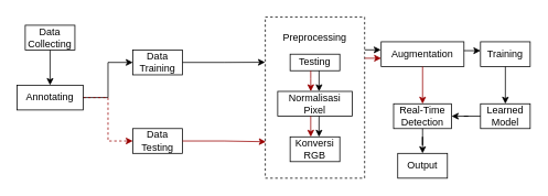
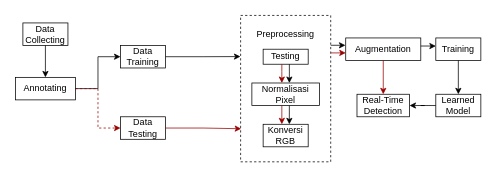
  <mxCell id="0" />
  <mxCell id="1" parent="0" />
  <mxCell id="2" value="" style="rounded=0;whiteSpace=wrap;html=1;strokeColor=default;dashed=1;" vertex="1" parent="1"><mxGeometry x="320" y="20" width="120" height="195" as="geometry" /></mxCell>
  <mxCell id="3" style="edgeStyle=orthogonalEdgeStyle;rounded=0;orthogonalLoop=1;jettySize=auto;html=1;entryX=0.5;entryY=0;entryDx=0;entryDy=0;" edge="1" parent="1" source="4" target="11"><mxGeometry relative="1" as="geometry" /></mxCell>
  <mxCell id="4" value="Data Collecting" style="text;html=1;align=center;verticalAlign=middle;whiteSpace=wrap;rounded=0;strokeColor=#000000;" vertex="1" parent="1"><mxGeometry x="30" y="30" width="60" height="30" as="geometry" /></mxCell>
  <mxCell id="5" value="&lt;div&gt;&lt;span style=&quot;background-color: transparent; color: light-dark(rgb(0, 0, 0), rgb(255, 255, 255));&quot;&gt;Preprocessing&lt;/span&gt;&lt;/div&gt;" style="text;html=1;align=center;verticalAlign=middle;whiteSpace=wrap;rounded=0;" vertex="1" parent="1"><mxGeometry x="350" y="30" width="60" height="30" as="geometry" /></mxCell>
  <mxCell id="6" value="" style="rounded=0;whiteSpace=wrap;html=1;" vertex="1" parent="1"><mxGeometry x="350" y="65" width="60" height="20" as="geometry" /></mxCell>
  <mxCell id="7" value="Data Training" style="text;html=1;align=center;verticalAlign=middle;whiteSpace=wrap;rounded=0;strokeColor=#000000;" vertex="1" parent="1"><mxGeometry x="160" y="60" width="60" height="30" as="geometry" /></mxCell>
  <mxCell id="8" value="Data Testing" style="text;html=1;align=center;verticalAlign=middle;whiteSpace=wrap;rounded=0;strokeColor=#000000;" vertex="1" parent="1"><mxGeometry x="160" y="155" width="60" height="30" as="geometry" /></mxCell>
  <mxCell id="9" style="edgeStyle=orthogonalEdgeStyle;rounded=0;orthogonalLoop=1;jettySize=auto;html=1;exitX=1;exitY=0.5;exitDx=0;exitDy=0;entryX=0;entryY=0.5;entryDx=0;entryDy=0;" edge="1" parent="1" source="11" target="7"><mxGeometry relative="1" as="geometry" /></mxCell>
  <mxCell id="10" style="edgeStyle=orthogonalEdgeStyle;rounded=0;orthogonalLoop=1;jettySize=auto;html=1;entryX=0;entryY=0.5;entryDx=0;entryDy=0;strokeColor=#990000;dashed=1;" edge="1" parent="1" source="11" target="8"><mxGeometry relative="1" as="geometry" /></mxCell>
  <mxCell id="11" value="Annotating" style="text;whiteSpace=wrap;html=1;align=center;strokeColor=#000000;" vertex="1" parent="1"><mxGeometry x="20" y="102.5" width="80" height="30" as="geometry" /></mxCell>
  <mxCell id="12" value="Augmentation" style="text;html=1;align=center;verticalAlign=middle;whiteSpace=wrap;rounded=0;strokeColor=#000000;" vertex="1" parent="1"><mxGeometry x="460" y="50" width="100" height="30" as="geometry" /></mxCell>
  <mxCell id="13" style="edgeStyle=orthogonalEdgeStyle;rounded=0;orthogonalLoop=1;jettySize=auto;html=1;entryX=0.5;entryY=0;entryDx=0;entryDy=0;" edge="1" parent="1" source="14" target="22"><mxGeometry relative="1" as="geometry" /></mxCell>
  <mxCell id="14" value="Training" style="text;html=1;align=center;verticalAlign=middle;whiteSpace=wrap;rounded=0;strokeColor=#000000;" vertex="1" parent="1"><mxGeometry x="580" y="50" width="60" height="30" as="geometry" /></mxCell>
- <mxCell id="15" style="edgeStyle=orthogonalEdgeStyle;rounded=0;orthogonalLoop=1;jettySize=auto;html=1;entryX=0.5;entryY=0;entryDx=0;entryDy=0;" edge="1" parent="1" source="16" target="23"><mxGeometry relative="1" as="geometry" /></mxCell>
  <mxCell id="16" value="Real-Time Detection" style="text;html=1;align=center;verticalAlign=middle;whiteSpace=wrap;rounded=0;strokeColor=#000000;" vertex="1" parent="1"><mxGeometry x="475" y="125" width="70" height="30" as="geometry" /></mxCell>
  <mxCell id="17" style="edgeStyle=orthogonalEdgeStyle;rounded=0;orthogonalLoop=1;jettySize=auto;html=1;entryX=0.5;entryY=0;entryDx=0;entryDy=0;" edge="1" parent="1"><mxGeometry relative="1" as="geometry"><mxPoint x="384.937" y="85" as="sourcePoint" /><mxPoint x="384.93" y="110" as="targetPoint" /></mxGeometry></mxCell>
  <mxCell id="18" value="Testing" style="text;html=1;align=center;verticalAlign=middle;whiteSpace=wrap;rounded=0;" vertex="1" parent="1"><mxGeometry x="350" y="65" width="60" height="20" as="geometry" /></mxCell>
  <mxCell id="19" value="Normalisasi Pixel" style="text;html=1;align=center;verticalAlign=middle;whiteSpace=wrap;rounded=0;strokeColor=#000000;" vertex="1" parent="1"><mxGeometry x="335" y="110" width="90" height="30" as="geometry" /></mxCell>
  <mxCell id="20" value="Konversi RGB" style="text;html=1;align=center;verticalAlign=middle;whiteSpace=wrap;rounded=0;strokeColor=#000000;" vertex="1" parent="1"><mxGeometry x="350" y="165" width="60" height="30" as="geometry" /></mxCell>
  <mxCell id="21" style="edgeStyle=orthogonalEdgeStyle;rounded=0;orthogonalLoop=1;jettySize=auto;html=1;entryX=1;entryY=0.5;entryDx=0;entryDy=0;" edge="1" parent="1" source="22" target="16"><mxGeometry relative="1" as="geometry" /></mxCell>
  <mxCell id="22" value="Learned Model" style="text;html=1;align=center;verticalAlign=middle;whiteSpace=wrap;rounded=0;strokeColor=#000000;" vertex="1" parent="1"><mxGeometry x="580" y="125" width="60" height="30" as="geometry" /></mxCell>
- <mxCell id="23" value="Output" style="text;html=1;align=center;verticalAlign=middle;whiteSpace=wrap;rounded=0;strokeColor=#000000;" vertex="1" parent="1"><mxGeometry x="480" y="185" width="60" height="30" as="geometry" /></mxCell>
  <mxCell id="24" style="edgeStyle=orthogonalEdgeStyle;rounded=0;orthogonalLoop=1;jettySize=auto;html=1;entryX=-0.002;entryY=0.281;entryDx=0;entryDy=0;entryPerimeter=0;" edge="1" parent="1" source="7" target="2"><mxGeometry relative="1" as="geometry" /></mxCell>
  <mxCell id="25" style="edgeStyle=orthogonalEdgeStyle;rounded=0;orthogonalLoop=1;jettySize=auto;html=1;entryX=0.006;entryY=0.774;entryDx=0;entryDy=0;entryPerimeter=0;strokeColor=#990000;" edge="1" parent="1" source="8" target="2"><mxGeometry relative="1" as="geometry" /></mxCell>
  <mxCell id="26" style="edgeStyle=orthogonalEdgeStyle;rounded=0;orthogonalLoop=1;jettySize=auto;html=1;exitX=1;exitY=0.25;exitDx=0;exitDy=0;entryX=-0.004;entryY=0.296;entryDx=0;entryDy=0;entryPerimeter=0;" edge="1" parent="1" target="12"><mxGeometry relative="1" as="geometry"><mxPoint x="440" y="59.75" as="sourcePoint" /><mxPoint x="462" y="59" as="targetPoint" /></mxGeometry></mxCell>
  <mxCell id="27" style="edgeStyle=orthogonalEdgeStyle;rounded=0;orthogonalLoop=1;jettySize=auto;html=1;exitX=1;exitY=0.25;exitDx=0;exitDy=0;entryX=-0.004;entryY=0.296;entryDx=0;entryDy=0;entryPerimeter=0;strokeColor=#990000;" edge="1" parent="1"><mxGeometry relative="1" as="geometry"><mxPoint x="440" y="69.94" as="sourcePoint" /><mxPoint x="460" y="69.19" as="targetPoint" /></mxGeometry></mxCell>
  <mxCell id="28" style="edgeStyle=orthogonalEdgeStyle;rounded=0;orthogonalLoop=1;jettySize=auto;html=1;exitX=1;exitY=0.25;exitDx=0;exitDy=0;entryX=-0.004;entryY=0.296;entryDx=0;entryDy=0;entryPerimeter=0;" edge="1" parent="1"><mxGeometry relative="1" as="geometry"><mxPoint x="560" y="60.75" as="sourcePoint" /><mxPoint x="580" y="60" as="targetPoint" /></mxGeometry></mxCell>
  <mxCell id="29" style="edgeStyle=orthogonalEdgeStyle;rounded=0;orthogonalLoop=1;jettySize=auto;html=1;exitX=0.5;exitY=1;exitDx=0;exitDy=0;entryX=0.5;entryY=0;entryDx=0;entryDy=0;strokeColor=#990000;" edge="1" parent="1" source="12" target="16"><mxGeometry relative="1" as="geometry"><mxPoint x="560" y="70.94" as="sourcePoint" /><mxPoint x="580" y="70.19" as="targetPoint" /></mxGeometry></mxCell>
  <mxCell id="30" style="edgeStyle=orthogonalEdgeStyle;rounded=0;orthogonalLoop=1;jettySize=auto;html=1;entryX=0.5;entryY=0;entryDx=0;entryDy=0;strokeColor=#990000;" edge="1" parent="1"><mxGeometry relative="1" as="geometry"><mxPoint x="374.93" y="85" as="sourcePoint" /><mxPoint x="374.93" y="110" as="targetPoint" /><Array as="points"><mxPoint x="374.93" y="95" /><mxPoint x="374.93" y="95" /></Array></mxGeometry></mxCell>
  <mxCell id="31" style="edgeStyle=orthogonalEdgeStyle;rounded=0;orthogonalLoop=1;jettySize=auto;html=1;entryX=0.5;entryY=0;entryDx=0;entryDy=0;" edge="1" parent="1"><mxGeometry relative="1" as="geometry"><mxPoint x="384.907" y="140" as="sourcePoint" /><mxPoint x="384.9" y="165" as="targetPoint" /></mxGeometry></mxCell>
  <mxCell id="32" style="edgeStyle=orthogonalEdgeStyle;rounded=0;orthogonalLoop=1;jettySize=auto;html=1;entryX=0.5;entryY=0;entryDx=0;entryDy=0;strokeColor=#990000;" edge="1" parent="1"><mxGeometry relative="1" as="geometry"><mxPoint x="374.9" y="140" as="sourcePoint" /><mxPoint x="374.9" y="165" as="targetPoint" /><Array as="points"><mxPoint x="374.9" y="150" /><mxPoint x="374.9" y="150" /></Array></mxGeometry></mxCell>
